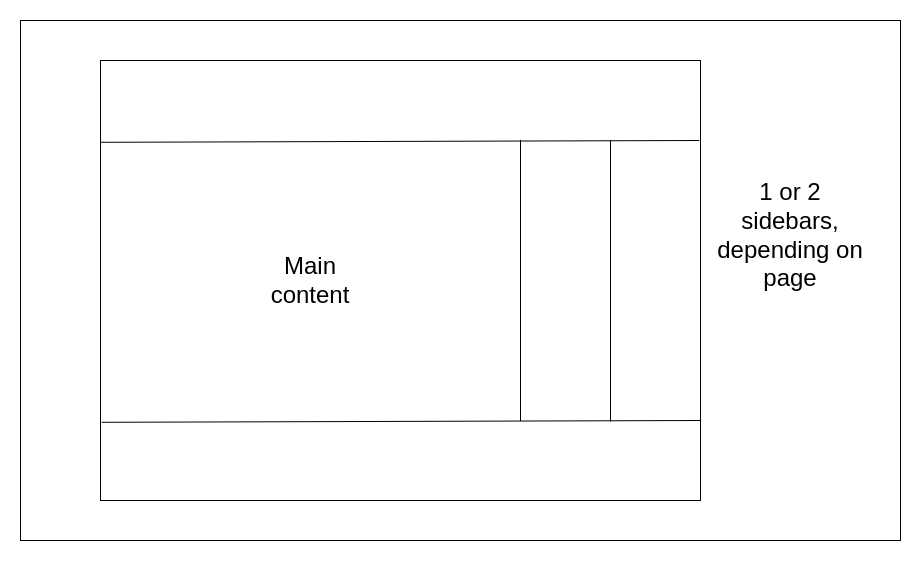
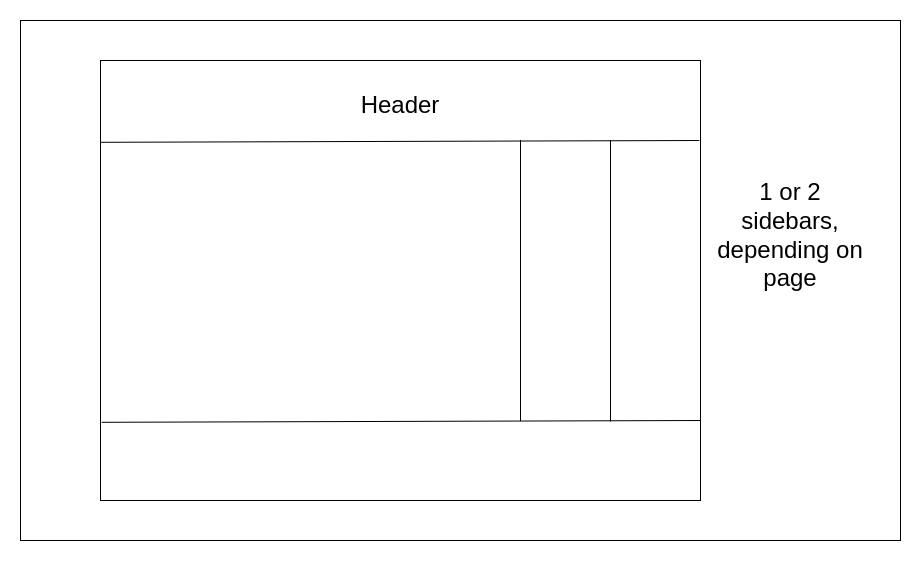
  <mxCell id="0" />
  <mxCell id="1" parent="0" />
  <mxCell id="2" value="" style="rounded=0;whiteSpace=wrap;html=1;" parent="1" vertex="1"><mxGeometry width="880" height="520" as="geometry" x="20" y="20" /></mxCell>
  <mxCell id="3" value="" style="rounded=0;whiteSpace=wrap;html=1;" parent="1" vertex="1"><mxGeometry x="100" y="60" width="600" height="440" as="geometry" /></mxCell>
  <mxCell id="4" value="" style="endArrow=none;html=1;rounded=0;entryX=0.998;entryY=0.892;entryDx=0;entryDy=0;entryPerimeter=0;exitX=0;exitY=0.897;exitDx=0;exitDy=0;exitPerimeter=0;" parent="1" edge="1"><mxGeometry width="50" height="50" relative="1" as="geometry"><mxPoint x="101.2" y="421.8" as="sourcePoint" /><mxPoint x="700" y="420" as="targetPoint" /></mxGeometry></mxCell>
  <mxCell id="5" value="" style="endArrow=none;html=1;rounded=0;entryX=0.998;entryY=0.892;entryDx=0;entryDy=0;entryPerimeter=0;exitX=0;exitY=0.897;exitDx=0;exitDy=0;exitPerimeter=0;" parent="1" edge="1"><mxGeometry width="50" height="50" relative="1" as="geometry"><mxPoint x="100" y="141.8" as="sourcePoint" /><mxPoint x="698.8" y="140" as="targetPoint" /></mxGeometry></mxCell>
  <mxCell id="6" value="" style="endArrow=none;html=1;rounded=0;" parent="1" edge="1"><mxGeometry width="50" height="50" relative="1" as="geometry"><mxPoint x="610" y="421" as="sourcePoint" /><mxPoint x="610" y="140" as="targetPoint" /></mxGeometry></mxCell>
  <mxCell id="7" value="" style="endArrow=none;html=1;rounded=0;" parent="1" edge="1"><mxGeometry width="50" height="50" relative="1" as="geometry"><mxPoint x="520" y="420.5" as="sourcePoint" /><mxPoint x="520" y="139.5" as="targetPoint" /></mxGeometry></mxCell>
- <mxCell id="9" value="Main content" style="text;html=1;align=center;verticalAlign=middle;whiteSpace=wrap;rounded=0;fontSize=24;" parent="1" vertex="1"><mxGeometry x="280" y="265" width="60" height="30" as="geometry" /></mxCell>
+ <mxCell id="8" value="Header" style="text;html=1;align=center;verticalAlign=middle;whiteSpace=wrap;rounded=0;fontSize=24;" parent="1" vertex="1"><mxGeometry x="370" y="90" width="60" height="30" as="geometry" /></mxCell>
  <mxCell id="10" value="&lt;div&gt;1 or 2 sidebars,&lt;/div&gt;&lt;div&gt;depending on page&lt;/div&gt;" style="text;html=1;align=center;verticalAlign=middle;whiteSpace=wrap;rounded=0;fontSize=24;" parent="1" vertex="1"><mxGeometry x="710" y="220" width="160" height="30" as="geometry" /></mxCell>
